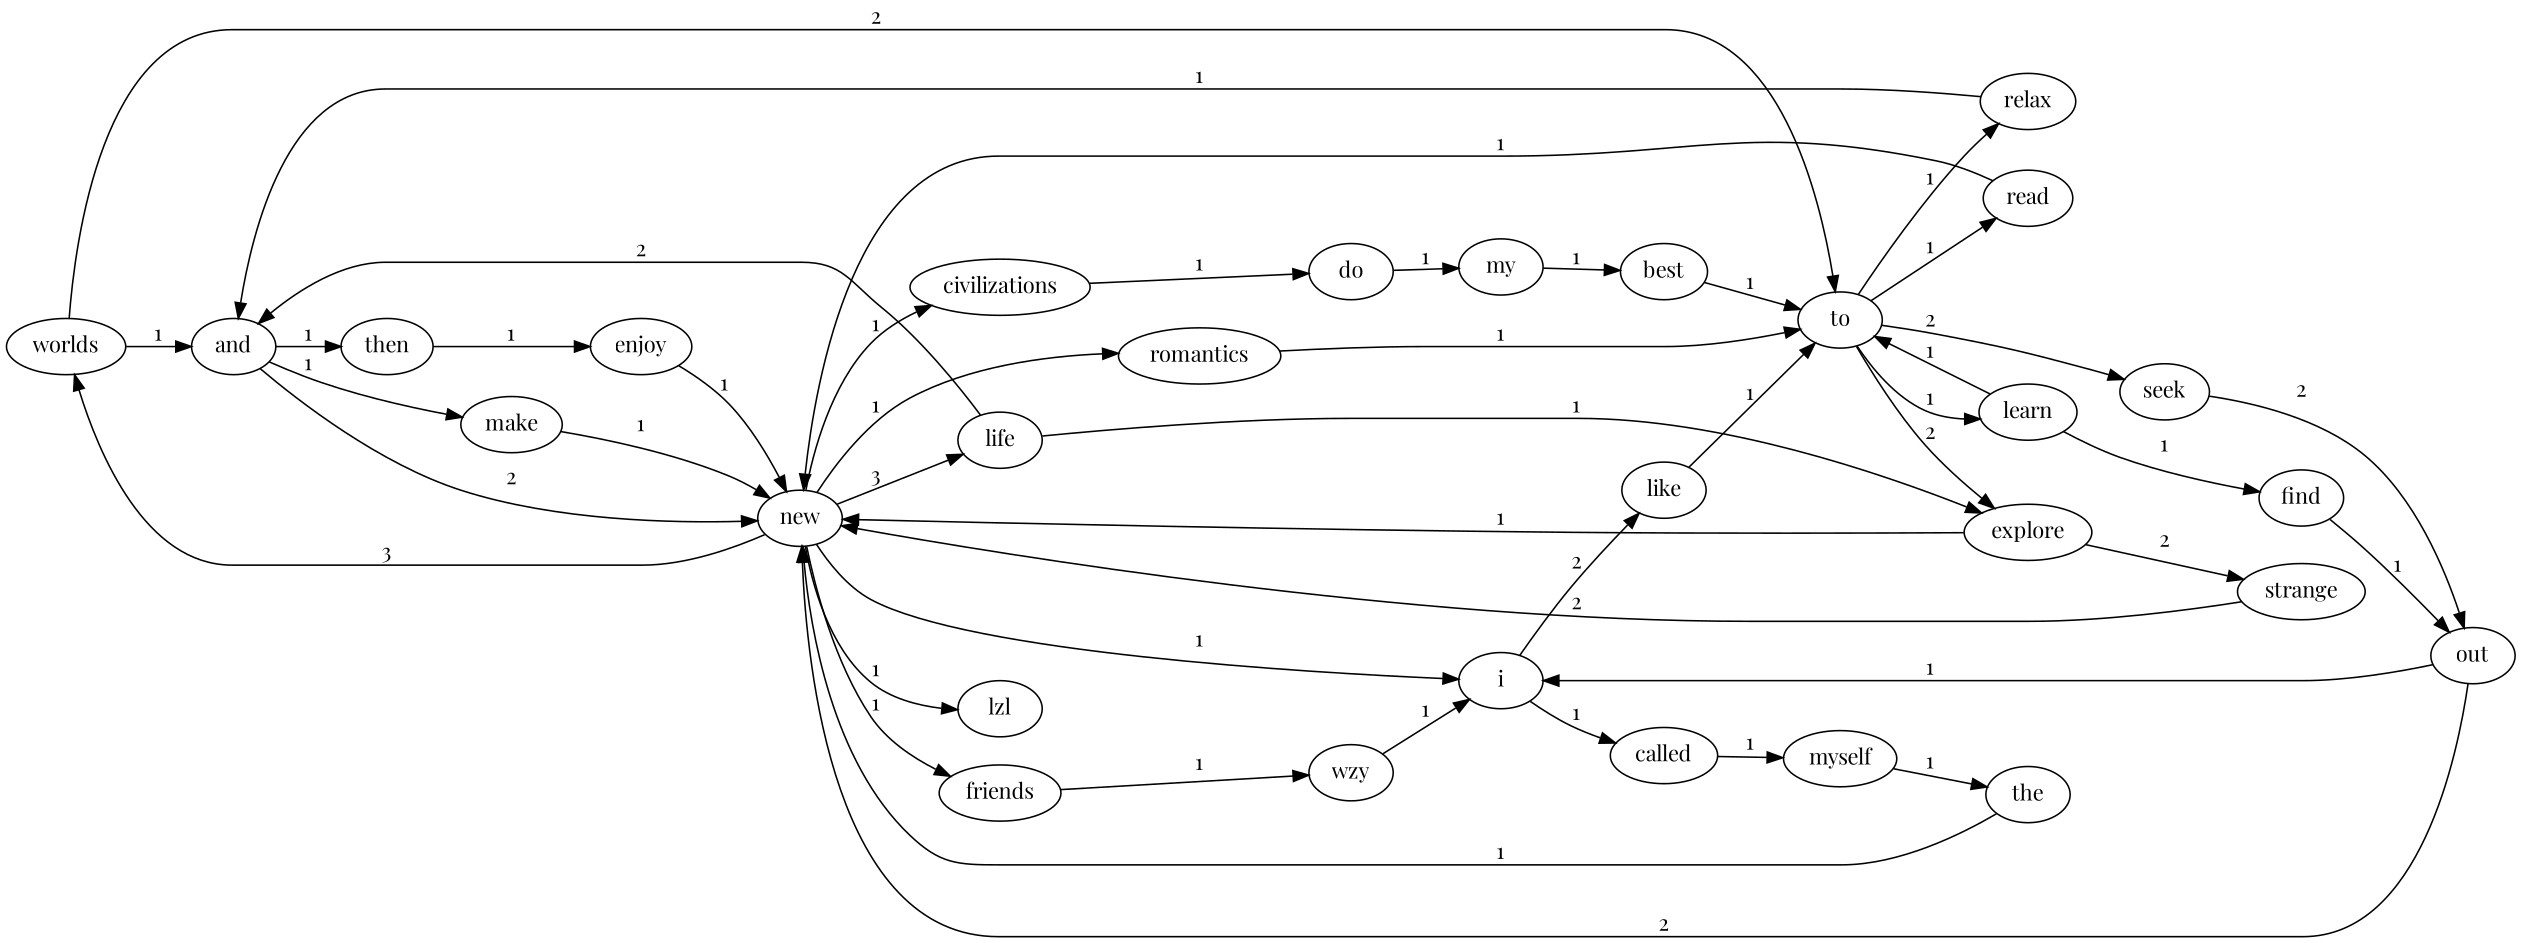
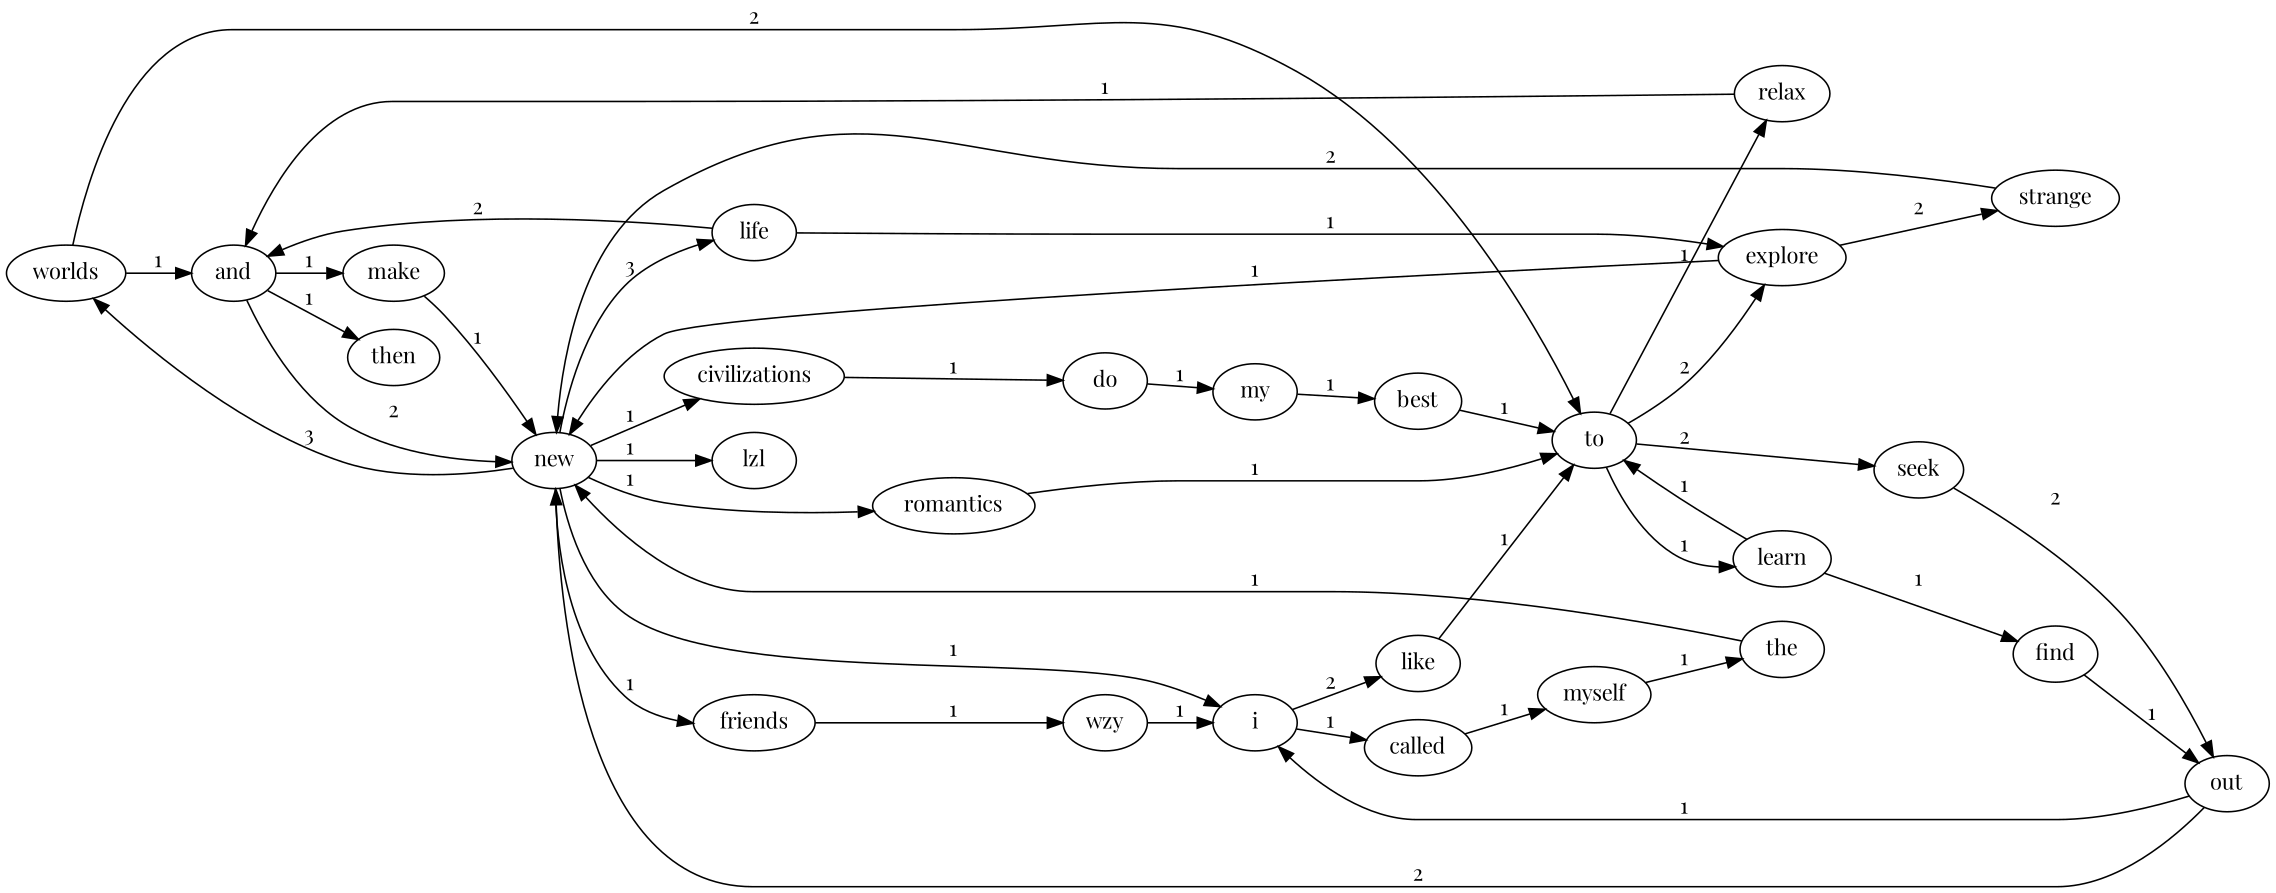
  digraph {
    fontname="Playfair Display"
    rankdir=LR
    node [fontname="Playfair Display"]
    edge [fontname="Playfair Display"]
    n1 [label=worlds]
    n2 [label=and]
    n3 [label=to]
    n4 [label=new]
    n5 [label=make]
    n6 [label=then]
    n7 [label=seek]
    n8 [label=explore]
-   n9 [label=read]
    n10 [label=learn]
    n11 [label=relax]
    n12 [label=called]
    n13 [label=myself]
    n14 [label=the]
-   n15 [label=enjoy]
    n16 [label=life]
    n17 [label=i]
    n18 [label=romantics]
    n19 [label=civilizations]
    n20 [label=lzl]
    n21 [label=friends]
    n22 [label=best]
    n23 [label=do]
    n24 [label=my]
    n25 [label=out]
    n26 [label=strange]
    n27 [label=like]
    n28 [label=find]
    n29 [label=wzy]
    n1 -> n2 [label=1]
    n1 -> n3 [label=2]
    n2 -> n4 [label=2]
    n2 -> n5 [label=1]
    n2 -> n6 [label=1]
    n3 -> n7 [label=2]
    n3 -> n8 [label=2]
-   n3 -> n9 [label=1]
    n3 -> n10 [label=1]
    n3 -> n11 [label=1]
    n4 -> n1 [label=3]
    n4 -> n16 [label=3]
    n4 -> n17 [label=1]
    n4 -> n18 [label=1]
    n4 -> n19 [label=1]
    n4 -> n20 [label=1]
    n4 -> n21 [label=1]
    n5 -> n4 [label=1]
-   n6 -> n15 [label=1]
    n7 -> n25 [label=2]
    n8 -> n4 [label=1]
    n8 -> n26 [label=2]
-   n9 -> n4 [label=1]
    n10 -> n3 [label=1]
    n10 -> n28 [label=1]
    n11 -> n2 [label=1]
    n12 -> n13 [label=1]
    n13 -> n14 [label=1]
    n14 -> n4 [label=1]
-   n15 -> n4 [label=1]
    n16 -> n2 [label=2]
    n16 -> n8 [label=1]
    n17 -> n12 [label=1]
    n17 -> n27 [label=2]
    n18 -> n3 [label=1]
    n19 -> n23 [label=1]
    n21 -> n29 [label=1]
    n22 -> n3 [label=1]
    n23 -> n24 [label=1]
    n24 -> n22 [label=1]
    n25 -> n4 [label=2]
    n25 -> n17 [label=1]
    n26 -> n4 [label=2]
    n27 -> n3 [label=1]
    n28 -> n25 [label=1]
    n29 -> n17 [label=1]
  }
